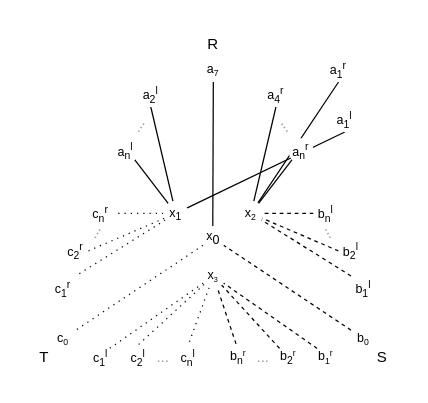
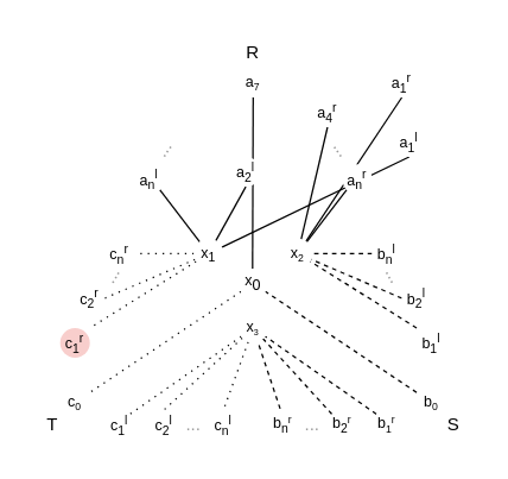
  <mxCell id="0" />
  <mxCell id="1" parent="0" />
  <mxCell id="2" value="" style="endArrow=none;html=1;startArrow=none;startFill=0;endFill=0;fillColor=#f8cecc;strokeColor=#000000;strokeWidth=1;" parent="1" edge="1"><mxGeometry width="50" height="50" relative="1" as="geometry"><mxPoint x="169.5" y="190" as="sourcePoint" /><mxPoint x="170" y="50" as="targetPoint" /></mxGeometry></mxCell>
  <mxCell id="3" value="" style="endArrow=none;html=1;startArrow=none;startFill=0;endFill=0;fillColor=#fff2cc;strokeColor=#000000;strokeWidth=1;dashed=1;dashPattern=1 4;" parent="1" edge="1"><mxGeometry width="50" height="50" relative="1" as="geometry"><mxPoint x="170" y="190" as="sourcePoint" /><mxPoint x="50" y="270" as="targetPoint" /></mxGeometry></mxCell>
  <mxCell id="4" value="" style="endArrow=none;html=1;startArrow=none;startFill=0;endFill=0;fillColor=#dae8fc;strokeColor=#000000;strokeWidth=1;sketch=0;dashed=1;" parent="1" edge="1"><mxGeometry width="50" height="50" relative="1" as="geometry"><mxPoint x="290" y="270" as="sourcePoint" /><mxPoint x="170" y="190" as="targetPoint" /></mxGeometry></mxCell>
  <mxCell id="5" value="" style="endArrow=none;html=1;startArrow=none;startFill=0;endFill=0;fillColor=#f8cecc;strokeColor=#000000;entryX=0.5;entryY=1;entryDx=0;entryDy=0;" parent="1" target="36" edge="1"><mxGeometry width="50" height="50" relative="1" as="geometry"><mxPoint x="140" y="170" as="sourcePoint" /><mxPoint x="141" y="60" as="targetPoint" /></mxGeometry></mxCell>
  <mxCell id="6" value="" style="endArrow=none;html=1;startArrow=none;startFill=0;endFill=0;fillColor=#f8cecc;strokeColor=#000000;entryX=0.5;entryY=1;entryDx=0;entryDy=0;" parent="1" target="37" edge="1"><mxGeometry width="50" height="50" relative="1" as="geometry"><mxPoint x="140" y="170" as="sourcePoint" /><mxPoint x="120" y="80" as="targetPoint" /></mxGeometry></mxCell>
  <mxCell id="7" value="" style="endArrow=none;html=1;startArrow=none;startFill=0;endFill=0;fillColor=#f8cecc;strokeColor=#000000;entryX=1;entryY=1;entryDx=0;entryDy=0;" parent="1" target="35" edge="1"><mxGeometry width="50" height="50" relative="1" as="geometry"><mxPoint x="140" y="170" as="sourcePoint" /><mxPoint x="100" y="110" as="targetPoint" /></mxGeometry></mxCell>
  <mxCell id="8" value="" style="endArrow=none;html=1;startArrow=none;startFill=0;endFill=0;fillColor=#fff2cc;strokeColor=#000000;dashed=1;dashPattern=1 4;" parent="1" edge="1"><mxGeometry width="50" height="50" relative="1" as="geometry"><mxPoint x="140.08" y="170" as="sourcePoint" /><mxPoint x="60" y="220" as="targetPoint" /></mxGeometry></mxCell>
  <mxCell id="9" value="" style="endArrow=none;html=1;startArrow=none;startFill=0;endFill=0;fillColor=#fff2cc;strokeColor=#000000;dashed=1;entryX=1;entryY=0.5;entryDx=0;entryDy=0;dashPattern=1 4;" parent="1" target="44" edge="1"><mxGeometry width="50" height="50" relative="1" as="geometry"><mxPoint x="140" y="170" as="sourcePoint" /><mxPoint x="60" y="170" as="targetPoint" /></mxGeometry></mxCell>
  <mxCell id="10" value="" style="endArrow=none;html=1;startArrow=none;startFill=0;endFill=0;fillColor=#fff2cc;strokeColor=#000000;dashed=1;entryX=1;entryY=0.5;entryDx=0;entryDy=0;dashPattern=1 4;" parent="1" target="45" edge="1"><mxGeometry width="50" height="50" relative="1" as="geometry"><mxPoint x="140" y="170" as="sourcePoint" /><mxPoint x="60" y="200" as="targetPoint" /></mxGeometry></mxCell>
  <mxCell id="11" value="" style="endArrow=none;html=1;startArrow=none;startFill=0;endFill=0;fillColor=#fff2cc;strokeColor=#000000;dashed=1;entryX=1;entryY=0;entryDx=0;entryDy=0;dashPattern=1 4;" parent="1" target="42" edge="1"><mxGeometry width="50" height="50" relative="1" as="geometry"><mxPoint x="170.08" y="220" as="sourcePoint" /><mxPoint x="90" y="280" as="targetPoint" /></mxGeometry></mxCell>
  <mxCell id="12" value="" style="endArrow=none;html=1;startArrow=none;startFill=0;endFill=0;fillColor=#fff2cc;strokeColor=#000000;dashed=1;entryX=0.5;entryY=0;entryDx=0;entryDy=0;dashPattern=1 4;" parent="1" target="41" edge="1"><mxGeometry width="50" height="50" relative="1" as="geometry"><mxPoint x="170" y="220" as="sourcePoint" /><mxPoint x="150" y="280" as="targetPoint" /></mxGeometry></mxCell>
  <mxCell id="13" value="" style="endArrow=none;html=1;startArrow=none;startFill=0;endFill=0;fillColor=#fff2cc;strokeColor=#000000;dashed=1;entryX=0.5;entryY=0;entryDx=0;entryDy=0;dashPattern=1 4;" parent="1" target="43" edge="1"><mxGeometry width="50" height="50" relative="1" as="geometry"><mxPoint x="170" y="220" as="sourcePoint" /><mxPoint x="110" y="280" as="targetPoint" /></mxGeometry></mxCell>
  <mxCell id="14" value="" style="endArrow=none;html=1;startArrow=none;startFill=0;endFill=0;fillColor=#dae8fc;strokeColor=#000000;strokeWidth=1;sketch=0;dashed=1;exitX=0;exitY=0;exitDx=0;exitDy=0;fontColor=#66B2FF;" parent="1" source="50" edge="1"><mxGeometry width="50" height="50" relative="1" as="geometry"><mxPoint x="250" y="280" as="sourcePoint" /><mxPoint x="170" y="220" as="targetPoint" /></mxGeometry></mxCell>
  <mxCell id="15" value="" style="endArrow=none;html=1;startArrow=none;startFill=0;endFill=0;fillColor=#dae8fc;strokeColor=#000000;strokeWidth=1;dashed=1;fontColor=#66B2FF;" parent="1" edge="1"><mxGeometry width="50" height="50" relative="1" as="geometry"><mxPoint x="190" y="280" as="sourcePoint" /><mxPoint x="170" y="220" as="targetPoint" /></mxGeometry></mxCell>
  <mxCell id="16" value="" style="endArrow=none;html=1;startArrow=none;startFill=0;endFill=0;fillColor=#dae8fc;strokeColor=#000000;strokeWidth=1;sketch=0;dashed=1;exitX=0;exitY=0;exitDx=0;exitDy=0;fontColor=#66B2FF;" parent="1" source="51" edge="1"><mxGeometry width="50" height="50" relative="1" as="geometry"><mxPoint x="230" y="280" as="sourcePoint" /><mxPoint x="170" y="220" as="targetPoint" /></mxGeometry></mxCell>
  <mxCell id="17" value="" style="endArrow=none;html=1;startArrow=none;startFill=0;endFill=0;fillColor=#f8cecc;strokeColor=#000000;entryX=0.5;entryY=1;entryDx=0;entryDy=0;" parent="1" target="38" edge="1"><mxGeometry width="50" height="50" relative="1" as="geometry"><mxPoint x="200" y="170" as="sourcePoint" /><mxPoint x="201" y="60" as="targetPoint" /></mxGeometry></mxCell>
  <mxCell id="18" value="" style="endArrow=none;html=1;startArrow=none;startFill=0;endFill=0;fillColor=#f8cecc;strokeColor=#000000;entryX=0.5;entryY=1;entryDx=0;entryDy=0;" parent="1" target="39" edge="1"><mxGeometry width="50" height="50" relative="1" as="geometry"><mxPoint x="200" y="170" as="sourcePoint" /><mxPoint x="210" y="80" as="targetPoint" /></mxGeometry></mxCell>
  <mxCell id="19" value="" style="endArrow=none;html=1;startArrow=none;startFill=0;endFill=0;fillColor=#f8cecc;strokeColor=#000000;entryX=0;entryY=1;entryDx=0;entryDy=0;" parent="1" target="40" edge="1"><mxGeometry width="50" height="50" relative="1" as="geometry"><mxPoint x="200" y="170" as="sourcePoint" /><mxPoint x="230" y="120" as="targetPoint" /></mxGeometry></mxCell>
  <mxCell id="20" value="" style="endArrow=none;html=1;startArrow=none;startFill=0;endFill=0;fillColor=#dae8fc;strokeColor=#000000;strokeWidth=1;sketch=0;dashed=1;fontColor=#66B2FF;" parent="1" edge="1"><mxGeometry width="50" height="50" relative="1" as="geometry"><mxPoint x="280" y="220" as="sourcePoint" /><mxPoint x="200" y="170" as="targetPoint" /></mxGeometry></mxCell>
  <mxCell id="21" value="" style="endArrow=none;html=1;startArrow=none;startFill=0;endFill=0;fillColor=#dae8fc;strokeColor=#000000;strokeWidth=1;sketch=0;dashed=1;fontColor=#66B2FF;" parent="1" edge="1"><mxGeometry width="50" height="50" relative="1" as="geometry"><mxPoint x="270" y="200" as="sourcePoint" /><mxPoint x="200" y="170" as="targetPoint" /></mxGeometry></mxCell>
  <mxCell id="22" value="" style="endArrow=none;html=1;startArrow=none;startFill=0;endFill=0;fillColor=#dae8fc;strokeColor=#000000;strokeWidth=1;sketch=0;dashed=1;fontColor=#66B2FF;" parent="1" edge="1"><mxGeometry width="50" height="50" relative="1" as="geometry"><mxPoint x="250" y="170" as="sourcePoint" /><mxPoint x="200" y="170" as="targetPoint" /></mxGeometry></mxCell>
  <mxCell id="23" value="T" style="text;html=1;strokeColor=none;fillColor=none;align=center;verticalAlign=middle;whiteSpace=wrap;rounded=0;" parent="1" vertex="1"><mxGeometry x="20" y="270" width="30" height="30" as="geometry" /></mxCell>
  <mxCell id="24" value="S" style="text;html=1;strokeColor=none;fillColor=none;align=center;verticalAlign=middle;whiteSpace=wrap;rounded=0;" parent="1" vertex="1"><mxGeometry x="290" y="270" width="30" height="30" as="geometry" /></mxCell>
  <mxCell id="25" value="R" style="text;html=1;strokeColor=none;fillColor=none;align=center;verticalAlign=middle;whiteSpace=wrap;rounded=0;" parent="1" vertex="1"><mxGeometry x="150" y="20" width="40" height="30" as="geometry" /></mxCell>
  <mxCell id="26" value="..." style="text;html=1;strokeColor=none;fillColor=none;align=center;verticalAlign=middle;whiteSpace=wrap;rounded=0;rotation=-55;fontColor=#9C9C9C;" parent="1" vertex="1"><mxGeometry x="95" y="85" width="30" height="30" as="geometry" /></mxCell>
  <mxCell id="27" value="..." style="text;html=1;strokeColor=none;fillColor=none;align=center;verticalAlign=middle;whiteSpace=wrap;rounded=0;rotation=55;fontColor=#9C9C9C;" parent="1" vertex="1"><mxGeometry x="215" y="85" width="30" height="30" as="geometry" /></mxCell>
  <mxCell id="28" value="..." style="text;html=1;strokeColor=none;fillColor=none;align=center;verticalAlign=middle;whiteSpace=wrap;rounded=0;rotation=0;fontColor=#9C9C9C;" parent="1" vertex="1"><mxGeometry x="110" y="270" width="40" height="30" as="geometry" /></mxCell>
  <mxCell id="29" value="..." style="text;html=1;strokeColor=none;fillColor=none;align=center;verticalAlign=middle;whiteSpace=wrap;rounded=0;rotation=0;fontColor=#9C9C9C;" parent="1" vertex="1"><mxGeometry x="190" y="270" width="40" height="30" as="geometry" /></mxCell>
  <mxCell id="30" value="..." style="text;html=1;strokeColor=none;fillColor=none;align=center;verticalAlign=middle;whiteSpace=wrap;rounded=0;rotation=60;fontColor=#9C9C9C;" parent="1" vertex="1"><mxGeometry x="250" y="170" width="30" height="30" as="geometry" /></mxCell>
  <mxCell id="31" value="x&lt;sub style=&quot;font-size: 10px;&quot;&gt;0&lt;/sub&gt;" style="ellipse;whiteSpace=wrap;html=1;aspect=fixed;glass=0;fontSize=10;strokeColor=none;" parent="1" vertex="1"><mxGeometry x="160" y="180" width="20" height="20" as="geometry" /></mxCell>
  <mxCell id="32" value="x&lt;sub&gt;1&lt;/sub&gt;" style="ellipse;whiteSpace=wrap;html=1;aspect=fixed;glass=0;fontSize=10;strokeColor=none;" parent="1" vertex="1"><mxGeometry x="130" y="160" width="20" height="20" as="geometry" /></mxCell>
  <mxCell id="33" value="x&lt;span style=&quot;font-size: 8.333px&quot;&gt;&lt;sub&gt;2&lt;/sub&gt;&lt;/span&gt;" style="ellipse;whiteSpace=wrap;html=1;aspect=fixed;glass=0;fontSize=10;strokeColor=none;" parent="1" vertex="1"><mxGeometry x="190" y="160" width="20" height="20" as="geometry" /></mxCell>
  <mxCell id="34" value="x&lt;span style=&quot;font-size: 6.944px&quot;&gt;&lt;sub&gt;3&lt;/sub&gt;&lt;/span&gt;" style="ellipse;whiteSpace=wrap;html=1;aspect=fixed;glass=0;fontSize=10;strokeColor=none;" parent="1" vertex="1"><mxGeometry x="160" y="210" width="20" height="20" as="geometry" /></mxCell>
  <mxCell id="35" value="a&lt;sub&gt;n&lt;/sub&gt;&lt;sup&gt;l&lt;/sup&gt;" style="ellipse;whiteSpace=wrap;html=1;aspect=fixed;glass=0;fontSize=10;strokeColor=none;fontColor=#000000;" parent="1" vertex="1"><mxGeometry x="90" y="110" width="20" height="20" as="geometry" /></mxCell>
  <mxCell id="36" value="a&lt;sub&gt;1&lt;/sub&gt;&lt;sup&gt;l&lt;/sup&gt;" style="ellipse;whiteSpace=wrap;html=1;aspect=fixed;glass=0;fontSize=10;strokeColor=none;fontColor=#000000;" parent="1" vertex="1"><mxGeometry x="265" y="85" width="20" height="20" as="geometry" /></mxCell>
- <mxCell id="37" value="a&lt;sub&gt;2&lt;/sub&gt;&lt;sup&gt;l&lt;/sup&gt;" style="ellipse;whiteSpace=wrap;html=1;aspect=fixed;glass=0;fontSize=10;strokeColor=none;fontColor=#000000;" parent="1" vertex="1"><mxGeometry x="110" y="65" width="20" height="20" as="geometry" /></mxCell>
+ <mxCell id="37" value="a&lt;sub&gt;2&lt;/sub&gt;&lt;sup&gt;l&lt;/sup&gt;" style="ellipse;whiteSpace=wrap;html=1;aspect=fixed;glass=0;fontSize=10;strokeColor=none;fontColor=#000000;" parent="1" vertex="1"><mxGeometry x="155" y="105" width="20" height="20" as="geometry" /></mxCell>
  <mxCell id="38" value="a&lt;sub&gt;1&lt;/sub&gt;&lt;sup&gt;r&lt;/sup&gt;" style="ellipse;whiteSpace=wrap;html=1;aspect=fixed;glass=0;fontSize=10;strokeColor=none;fontColor=#000000;" parent="1" vertex="1"><mxGeometry x="260" y="45" width="20" height="20" as="geometry" /></mxCell>
  <mxCell id="39" value="a&lt;sub&gt;4&lt;/sub&gt;&lt;sup&gt;r&lt;/sup&gt;" style="ellipse;whiteSpace=wrap;html=1;aspect=fixed;glass=0;fontSize=10;strokeColor=none;fontColor=#000000;" parent="1" vertex="1"><mxGeometry x="210" y="65" width="20" height="20" as="geometry" /></mxCell>
  <mxCell id="40" value="a&lt;sub&gt;n&lt;/sub&gt;&lt;sup&gt;r&lt;/sup&gt;" style="ellipse;whiteSpace=wrap;html=1;aspect=fixed;glass=0;fontSize=10;strokeColor=none;fontColor=#000000;" parent="1" vertex="1"><mxGeometry x="230" y="110" width="20" height="20" as="geometry" /></mxCell>
  <mxCell id="41" value="c&lt;sub&gt;n&lt;/sub&gt;&lt;sup&gt;l&lt;/sup&gt;" style="ellipse;whiteSpace=wrap;html=1;aspect=fixed;glass=0;fontSize=10;strokeColor=none;fontColor=#000000;" parent="1" vertex="1"><mxGeometry x="140" y="275" width="20" height="20" as="geometry" /></mxCell>
  <mxCell id="42" value="c&lt;sub&gt;1&lt;/sub&gt;&lt;sup&gt;l&lt;/sup&gt;" style="ellipse;whiteSpace=wrap;html=1;aspect=fixed;glass=0;fontSize=10;strokeColor=none;fontColor=#000000;" parent="1" vertex="1"><mxGeometry x="70" y="275" width="20" height="20" as="geometry" /></mxCell>
  <mxCell id="43" value="c&lt;sub&gt;2&lt;/sub&gt;&lt;sup&gt;l&lt;/sup&gt;" style="ellipse;whiteSpace=wrap;html=1;aspect=fixed;glass=0;fontSize=10;strokeColor=none;fontColor=#000000;" parent="1" vertex="1"><mxGeometry x="100" y="275" width="20" height="20" as="geometry" /></mxCell>
  <mxCell id="44" value="c&lt;sub&gt;n&lt;/sub&gt;&lt;sup&gt;r&lt;/sup&gt;" style="ellipse;whiteSpace=wrap;html=1;aspect=fixed;glass=0;fontSize=10;strokeColor=none;fontColor=#000000;" parent="1" vertex="1"><mxGeometry x="70" y="160" width="20" height="20" as="geometry" /></mxCell>
  <mxCell id="45" value="c&lt;sub&gt;2&lt;/sub&gt;&lt;sup&gt;r&lt;/sup&gt;" style="ellipse;whiteSpace=wrap;html=1;aspect=fixed;glass=0;fontSize=10;strokeColor=none;fontColor=#000000;" parent="1" vertex="1"><mxGeometry x="50" y="190" width="20" height="20" as="geometry" /></mxCell>
- <mxCell id="46" value="c&lt;sub&gt;1&lt;/sub&gt;&lt;sup&gt;r&lt;/sup&gt;" style="ellipse;whiteSpace=wrap;html=1;aspect=fixed;glass=0;fontSize=10;strokeColor=none;fontColor=#000000;" parent="1" vertex="1"><mxGeometry x="40" y="220" width="20" height="20" as="geometry" /></mxCell>
+ <mxCell id="46" value="c&lt;sub&gt;1&lt;/sub&gt;&lt;sup&gt;r&lt;/sup&gt;" style="ellipse;whiteSpace=wrap;html=1;aspect=fixed;glass=0;fontSize=10;strokeColor=none;fontColor=#000000;fillColor=#f8cecc;" parent="1" vertex="1"><mxGeometry x="40" y="220" width="20" height="20" as="geometry" /></mxCell>
  <mxCell id="47" value="b&lt;sub&gt;n&lt;/sub&gt;&lt;sup&gt;l&lt;/sup&gt;" style="ellipse;whiteSpace=wrap;html=1;aspect=fixed;glass=0;fontSize=10;strokeColor=none;fontColor=#000000;" parent="1" vertex="1"><mxGeometry x="250" y="160" width="20" height="20" as="geometry" /></mxCell>
  <mxCell id="48" value="b&lt;sub&gt;1&lt;/sub&gt;&lt;sup&gt;l&lt;/sup&gt;" style="ellipse;whiteSpace=wrap;html=1;aspect=fixed;glass=0;fontSize=10;strokeColor=none;fontColor=#000000;" parent="1" vertex="1"><mxGeometry x="280" y="220" width="20" height="20" as="geometry" /></mxCell>
  <mxCell id="49" value="b&lt;sub&gt;2&lt;/sub&gt;&lt;sup&gt;l&lt;/sup&gt;" style="ellipse;whiteSpace=wrap;html=1;aspect=fixed;glass=0;fontSize=10;strokeColor=none;fontColor=#000000;" parent="1" vertex="1"><mxGeometry x="270" y="190" width="20" height="20" as="geometry" /></mxCell>
  <mxCell id="50" value="b&lt;span style=&quot;font-size: 8.333px&quot;&gt;&lt;sub&gt;1&lt;/sub&gt;&lt;sup&gt;r&lt;/sup&gt;&lt;/span&gt;" style="ellipse;whiteSpace=wrap;html=1;aspect=fixed;glass=0;fontSize=10;strokeColor=none;fontColor=#000000;" parent="1" vertex="1"><mxGeometry x="250" y="275" width="20" height="20" as="geometry" /></mxCell>
  <mxCell id="51" value="b&lt;sub&gt;2&lt;/sub&gt;&lt;span style=&quot;font-size: 8.333px&quot;&gt;&lt;sup&gt;r&lt;/sup&gt;&lt;/span&gt;" style="ellipse;whiteSpace=wrap;html=1;aspect=fixed;glass=0;fontSize=10;strokeColor=none;fontColor=#000000;" parent="1" vertex="1"><mxGeometry x="220" y="275" width="20" height="20" as="geometry" /></mxCell>
  <mxCell id="52" value="b&lt;sub&gt;n&lt;/sub&gt;&lt;span style=&quot;font-size: 8.333px&quot;&gt;&lt;sup&gt;r&lt;/sup&gt;&lt;/span&gt;" style="ellipse;whiteSpace=wrap;html=1;aspect=fixed;glass=0;fontSize=10;strokeColor=none;fontColor=#000000;" parent="1" vertex="1"><mxGeometry x="180" y="275" width="20" height="20" as="geometry" /></mxCell>
  <mxCell id="53" value="..." style="text;html=1;strokeColor=none;fillColor=none;align=center;verticalAlign=middle;whiteSpace=wrap;rounded=0;rotation=-60;fontColor=#9C9C9C;" parent="1" vertex="1"><mxGeometry x="60" y="170" width="30" height="30" as="geometry" /></mxCell>
  <mxCell id="54" value="a&lt;span style=&quot;font-size: 8.333px&quot;&gt;&lt;sub&gt;7&lt;/sub&gt;&lt;/span&gt;" style="ellipse;whiteSpace=wrap;html=1;aspect=fixed;glass=0;fontSize=10;strokeColor=none;fontColor=#000000;" parent="1" vertex="1"><mxGeometry x="160" y="45" width="20" height="20" as="geometry" /></mxCell>
  <mxCell id="55" value="b&lt;span style=&quot;font-size: 8.333px&quot;&gt;&lt;sub&gt;0&lt;/sub&gt;&lt;/span&gt;" style="ellipse;whiteSpace=wrap;html=1;aspect=fixed;glass=0;fontSize=10;strokeColor=none;fontColor=#000000;" parent="1" vertex="1"><mxGeometry x="280" y="260" width="20" height="20" as="geometry" /></mxCell>
  <mxCell id="56" value="c&lt;span style=&quot;font-size: 8.333px&quot;&gt;&lt;sub&gt;0&lt;/sub&gt;&lt;/span&gt;" style="ellipse;whiteSpace=wrap;html=1;aspect=fixed;glass=0;fontSize=10;strokeColor=none;fontColor=#000000;" parent="1" vertex="1"><mxGeometry x="40" y="260" width="20" height="20" as="geometry" /></mxCell>
